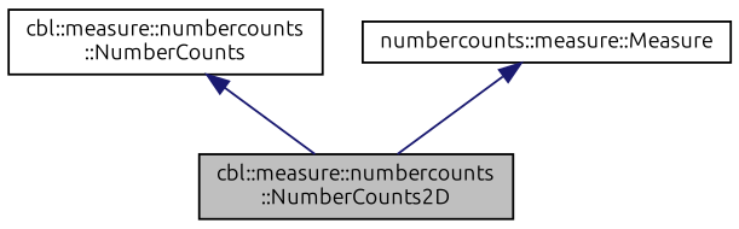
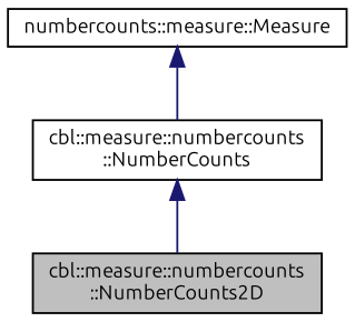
  digraph {
    fontname=Ubuntu
    node [color=black fillcolor=white fontname=Ubuntu fontsize=10 shape=record style=filled]
    edge [color=midnightblue dir=back fontname=Ubuntu fontsize=10 labelfontname=Helvetica labelfontsize=10 style=solid]
    n1 [fillcolor=grey75 fontcolor=black height=0.2 label="cbl::measure::numbercounts\l::NumberCounts2D" width=0.4]
    n2 [height=0.2 label="cbl::measure::numbercounts\l::NumberCounts" width=0.4]
    n3 [height=0.2 label="numbercounts::measure::Measure" width=0.4]
    n2 -> n1
-   n3 -> n1
+   n3 -> n2
  }
